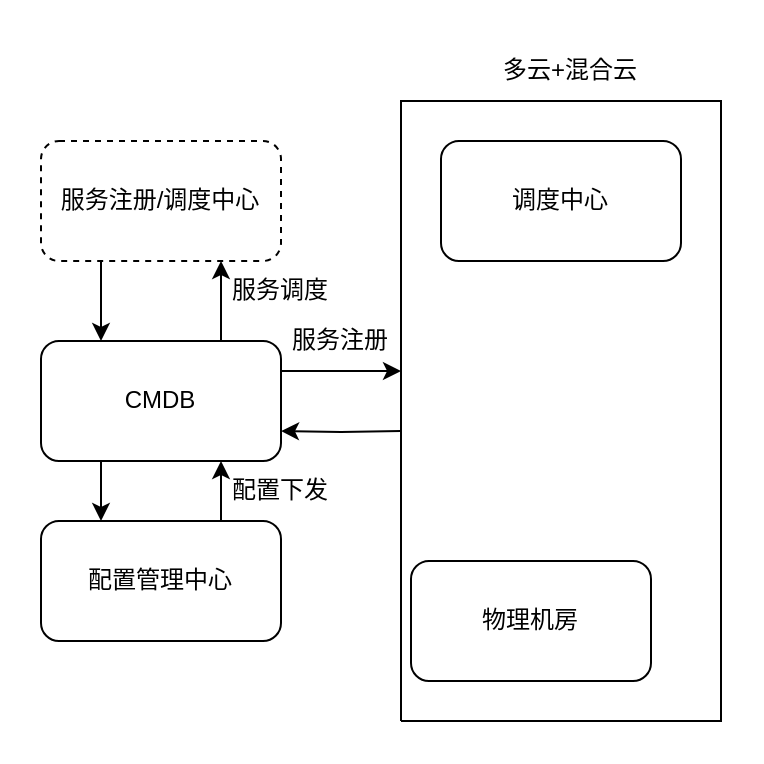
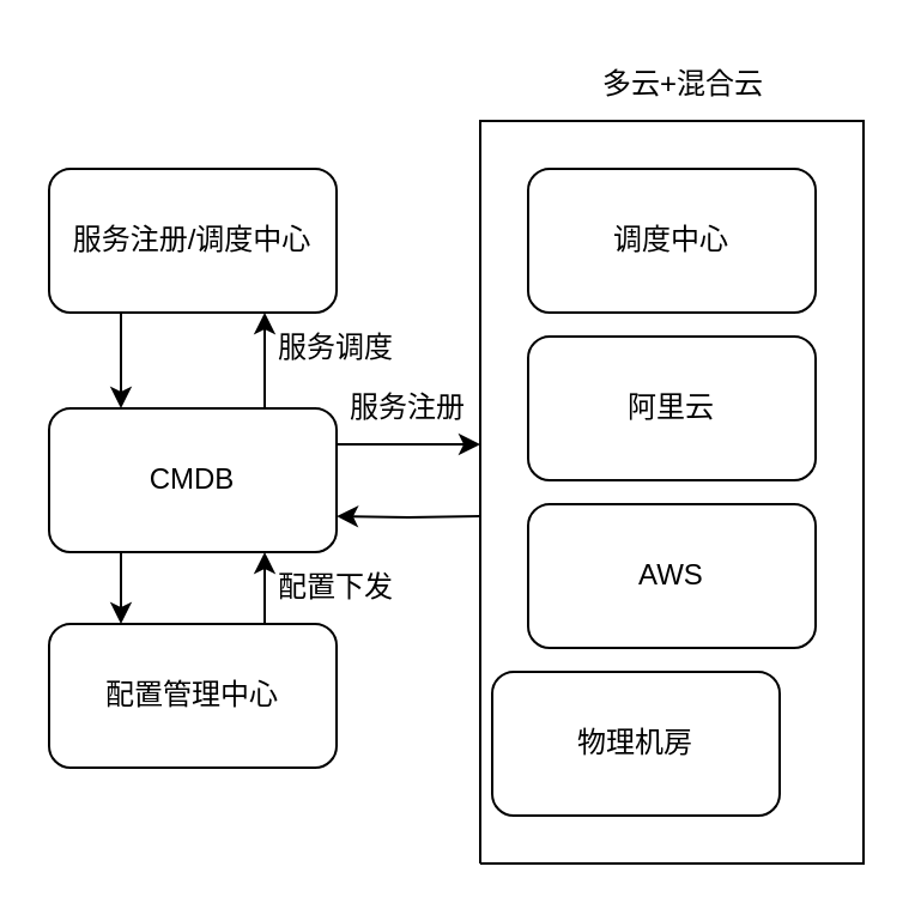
  <mxCell id="0" />
  <mxCell id="1" parent="0" />
  <mxCell id="2" style="edgeStyle=orthogonalEdgeStyle;rounded=0;orthogonalLoop=1;jettySize=auto;html=1;exitX=0.75;exitY=0;exitDx=0;exitDy=0;entryX=0.75;entryY=1;entryDx=0;entryDy=0;" edge="1" parent="1" source="3" target="11"><mxGeometry relative="1" as="geometry" /></mxCell>
  <mxCell id="3" value="配置管理中心" style="rounded=1;whiteSpace=wrap;html=1;" vertex="1" parent="1"><mxGeometry x="20" y="260" width="120" height="60" as="geometry" /></mxCell>
+ <mxCell id="4" value="阿里云" style="rounded=1;whiteSpace=wrap;html=1;" vertex="1" parent="1"><mxGeometry x="220" y="140" width="120" height="60" as="geometry" /></mxCell>
+ <mxCell id="5" value="AWS" style="rounded=1;whiteSpace=wrap;html=1;" vertex="1" parent="1"><mxGeometry x="220" y="210" width="120" height="60" as="geometry" /></mxCell>
  <mxCell id="6" value="物理机房" style="rounded=1;whiteSpace=wrap;html=1;" vertex="1" parent="1"><mxGeometry x="205" y="280" width="120" height="60" as="geometry" /></mxCell>
  <mxCell id="7" value="调度中心" style="rounded=1;whiteSpace=wrap;html=1;" vertex="1" parent="1"><mxGeometry x="220" y="70" width="120" height="60" as="geometry" /></mxCell>
  <mxCell id="8" style="edgeStyle=orthogonalEdgeStyle;rounded=0;orthogonalLoop=1;jettySize=auto;html=1;exitX=1;exitY=0.25;exitDx=0;exitDy=0;" edge="1" parent="1" source="11"><mxGeometry relative="1" as="geometry"><mxPoint x="200" y="185" as="targetPoint" /></mxGeometry></mxCell>
  <mxCell id="9" style="edgeStyle=orthogonalEdgeStyle;rounded=0;orthogonalLoop=1;jettySize=auto;html=1;exitX=0.75;exitY=0;exitDx=0;exitDy=0;entryX=0.75;entryY=1;entryDx=0;entryDy=0;" edge="1" parent="1" source="11" target="16"><mxGeometry relative="1" as="geometry" /></mxCell>
  <mxCell id="10" style="edgeStyle=orthogonalEdgeStyle;rounded=0;orthogonalLoop=1;jettySize=auto;html=1;exitX=0.25;exitY=1;exitDx=0;exitDy=0;entryX=0.25;entryY=0;entryDx=0;entryDy=0;" edge="1" parent="1" source="11" target="3"><mxGeometry relative="1" as="geometry" /></mxCell>
  <mxCell id="11" value="CMDB" style="rounded=1;whiteSpace=wrap;html=1;" vertex="1" parent="1"><mxGeometry x="20" y="170" width="120" height="60" as="geometry" /></mxCell>
  <mxCell id="12" value="" style="endArrow=none;html=1;rounded=0;" edge="1" parent="1"><mxGeometry width="50" height="50" relative="1" as="geometry"><mxPoint x="200" y="360" as="sourcePoint" /><mxPoint x="200" y="360" as="targetPoint" /><Array as="points"><mxPoint x="360" y="360" /><mxPoint x="360" y="50" /><mxPoint x="200" y="50" /></Array></mxGeometry></mxCell>
  <mxCell id="13" value="多云+混合云" style="text;html=1;strokeColor=none;fillColor=none;align=center;verticalAlign=middle;whiteSpace=wrap;rounded=0;" vertex="1" parent="1"><mxGeometry x="250" y="20" width="70" height="30" as="geometry" /></mxCell>
  <mxCell id="14" style="edgeStyle=orthogonalEdgeStyle;rounded=0;orthogonalLoop=1;jettySize=auto;html=1;entryX=1;entryY=0.75;entryDx=0;entryDy=0;" edge="1" parent="1" target="11"><mxGeometry relative="1" as="geometry"><mxPoint x="210" y="195" as="targetPoint" /><mxPoint x="200" y="215" as="sourcePoint" /></mxGeometry></mxCell>
  <mxCell id="15" style="edgeStyle=orthogonalEdgeStyle;rounded=0;orthogonalLoop=1;jettySize=auto;html=1;exitX=0.25;exitY=1;exitDx=0;exitDy=0;entryX=0.25;entryY=0;entryDx=0;entryDy=0;" edge="1" parent="1" source="16" target="11"><mxGeometry relative="1" as="geometry" /></mxCell>
- <mxCell id="16" value="服务注册/调度中心" style="rounded=1;whiteSpace=wrap;html=1;dashed=1;" vertex="1" parent="1"><mxGeometry x="20" y="70" width="120" height="60" as="geometry" /></mxCell>
+ <mxCell id="16" value="服务注册/调度中心" style="rounded=1;whiteSpace=wrap;html=1;" vertex="1" parent="1"><mxGeometry x="20" y="70" width="120" height="60" as="geometry" /></mxCell>
  <mxCell id="17" value="服务注册" style="text;html=1;strokeColor=none;fillColor=none;align=center;verticalAlign=middle;whiteSpace=wrap;rounded=0;" vertex="1" parent="1"><mxGeometry x="140" y="155" width="60" height="30" as="geometry" /></mxCell>
  <mxCell id="18" value="配置下发" style="text;html=1;strokeColor=none;fillColor=none;align=center;verticalAlign=middle;whiteSpace=wrap;rounded=0;" vertex="1" parent="1"><mxGeometry x="110" y="230" width="60" height="30" as="geometry" /></mxCell>
  <mxCell id="19" value="服务调度" style="text;html=1;strokeColor=none;fillColor=none;align=center;verticalAlign=middle;whiteSpace=wrap;rounded=0;" vertex="1" parent="1"><mxGeometry x="110" y="130" width="60" height="30" as="geometry" /></mxCell>
